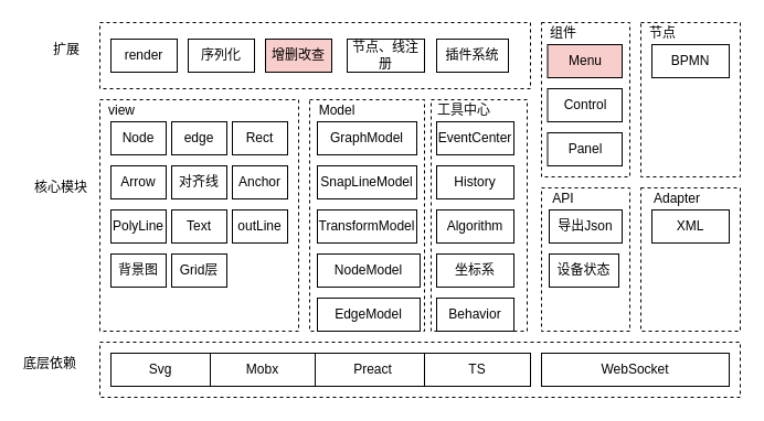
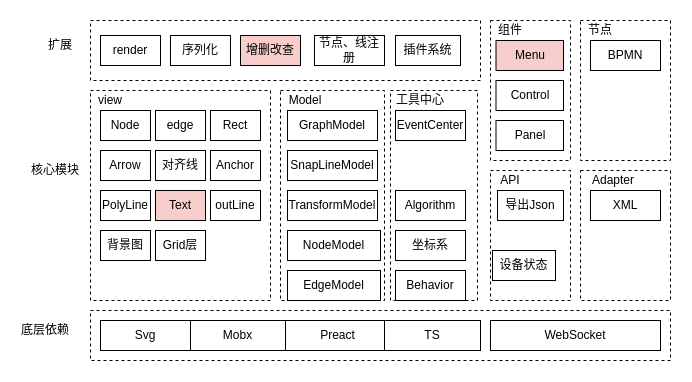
  <mxCell id="0" />
  <mxCell id="1" parent="0" />
  <mxCell id="2" value="" style="rounded=0;whiteSpace=wrap;html=1;dashed=1;" vertex="1" parent="1"><mxGeometry x="90" y="90" width="180" height="210" as="geometry" /></mxCell>
  <mxCell id="3" style="edgeStyle=orthogonalEdgeStyle;rounded=0;orthogonalLoop=1;jettySize=auto;html=1;exitX=0;exitY=0.5;exitDx=0;exitDy=0;" edge="1" parent="1" source="4"><mxGeometry relative="1" as="geometry"><mxPoint x="290" y="195.069" as="targetPoint" /></mxGeometry></mxCell>
  <mxCell id="4" value="" style="rounded=0;whiteSpace=wrap;html=1;dashed=1;" vertex="1" parent="1"><mxGeometry x="280" y="90" width="104" height="210" as="geometry" /></mxCell>
  <mxCell id="5" value="" style="rounded=0;whiteSpace=wrap;html=1;dashed=1;" vertex="1" parent="1"><mxGeometry x="390" y="90" width="87" height="210" as="geometry" /></mxCell>
  <mxCell id="6" value="" style="rounded=0;whiteSpace=wrap;html=1;dashed=1;" vertex="1" parent="1"><mxGeometry x="90" y="20" width="390" height="60" as="geometry" /></mxCell>
  <mxCell id="7" value="" style="rounded=0;whiteSpace=wrap;html=1;dashed=1;" vertex="1" parent="1"><mxGeometry x="90" y="310" width="580" height="50" as="geometry" /></mxCell>
  <mxCell id="8" value="" style="rounded=0;whiteSpace=wrap;html=1;dashed=1;" vertex="1" parent="1"><mxGeometry x="490" y="20" width="80" height="140" as="geometry" /></mxCell>
  <mxCell id="9" value="" style="rounded=0;whiteSpace=wrap;html=1;dashed=1;" vertex="1" parent="1"><mxGeometry x="580" y="20" width="90" height="140" as="geometry" /></mxCell>
  <mxCell id="10" value="" style="rounded=0;whiteSpace=wrap;html=1;dashed=1;" vertex="1" parent="1"><mxGeometry x="490" y="170" width="80" height="130" as="geometry" /></mxCell>
  <mxCell id="11" value="" style="rounded=0;whiteSpace=wrap;html=1;dashed=1;" vertex="1" parent="1"><mxGeometry x="580" y="170" width="90" height="130" as="geometry" /></mxCell>
  <mxCell id="12" value="render" style="rounded=0;whiteSpace=wrap;html=1;" vertex="1" parent="1"><mxGeometry x="100" y="35" width="60" height="30" as="geometry" /></mxCell>
  <mxCell id="13" value="序列化" style="rounded=0;whiteSpace=wrap;html=1;" vertex="1" parent="1"><mxGeometry x="170" y="35" width="60" height="30" as="geometry" /></mxCell>
  <mxCell id="14" value="增删改查" style="rounded=0;whiteSpace=wrap;html=1;fillColor=#f8cecc;" vertex="1" parent="1"><mxGeometry x="240" y="35" width="60" height="30" as="geometry" /></mxCell>
  <mxCell id="15" value="节点、线注册" style="rounded=0;whiteSpace=wrap;html=1;" vertex="1" parent="1"><mxGeometry x="314" y="35" width="70" height="30" as="geometry" /></mxCell>
  <mxCell id="16" value="插件系统" style="rounded=0;whiteSpace=wrap;html=1;" vertex="1" parent="1"><mxGeometry x="395" y="35" width="65" height="30" as="geometry" /></mxCell>
  <mxCell id="17" value="组件" style="text;html=1;strokeColor=none;fillColor=none;align=center;verticalAlign=middle;whiteSpace=wrap;rounded=0;" vertex="1" parent="1"><mxGeometry x="490" y="20" width="40" height="20" as="geometry" /></mxCell>
  <mxCell id="18" value="节点" style="text;html=1;strokeColor=none;fillColor=none;align=center;verticalAlign=middle;whiteSpace=wrap;rounded=0;" vertex="1" parent="1"><mxGeometry x="580" y="20" width="40" height="20" as="geometry" /></mxCell>
  <mxCell id="19" value="API" style="text;html=1;strokeColor=none;fillColor=none;align=center;verticalAlign=middle;whiteSpace=wrap;rounded=0;" vertex="1" parent="1"><mxGeometry x="490" y="170" width="40" height="20" as="geometry" /></mxCell>
  <mxCell id="20" value="Adapter" style="text;html=1;strokeColor=none;fillColor=none;align=center;verticalAlign=middle;whiteSpace=wrap;rounded=0;" vertex="1" parent="1"><mxGeometry x="590" y="170" width="46" height="20" as="geometry" /></mxCell>
  <mxCell id="21" value="Node" style="rounded=0;whiteSpace=wrap;html=1;" vertex="1" parent="1"><mxGeometry x="100" y="110" width="50" height="30" as="geometry" /></mxCell>
  <mxCell id="22" value="edge" style="rounded=0;whiteSpace=wrap;html=1;" vertex="1" parent="1"><mxGeometry x="155" y="110" width="50" height="30" as="geometry" /></mxCell>
  <mxCell id="23" value="view" style="text;html=1;strokeColor=none;fillColor=none;align=center;verticalAlign=middle;whiteSpace=wrap;rounded=0;" vertex="1" parent="1"><mxGeometry x="90" y="90" width="40" height="20" as="geometry" /></mxCell>
  <mxCell id="24" value="Model" style="text;html=1;strokeColor=none;fillColor=none;align=center;verticalAlign=middle;whiteSpace=wrap;rounded=0;" vertex="1" parent="1"><mxGeometry x="285" y="90" width="40" height="20" as="geometry" /></mxCell>
  <mxCell id="25" value="工具中心" style="text;html=1;strokeColor=none;fillColor=none;align=center;verticalAlign=middle;whiteSpace=wrap;rounded=0;" vertex="1" parent="1"><mxGeometry x="395" y="90" width="50" height="20" as="geometry" /></mxCell>
  <mxCell id="26" value="Svg" style="rounded=0;whiteSpace=wrap;html=1;" vertex="1" parent="1"><mxGeometry x="100" y="320" width="90" height="30" as="geometry" /></mxCell>
  <mxCell id="27" value="Mobx" style="rounded=0;whiteSpace=wrap;html=1;" vertex="1" parent="1"><mxGeometry x="190" y="320" width="95" height="30" as="geometry" /></mxCell>
  <mxCell id="28" value="Preact" style="rounded=0;whiteSpace=wrap;html=1;" vertex="1" parent="1"><mxGeometry x="285" y="320" width="105" height="30" as="geometry" /></mxCell>
  <mxCell id="29" value="TS" style="rounded=0;whiteSpace=wrap;html=1;" vertex="1" parent="1"><mxGeometry x="384" y="320" width="96" height="30" as="geometry" /></mxCell>
  <mxCell id="30" value="WebSocket" style="rounded=0;whiteSpace=wrap;html=1;" vertex="1" parent="1"><mxGeometry x="490" y="320" width="170" height="30" as="geometry" /></mxCell>
  <mxCell id="31" value="底层依赖" style="text;html=1;strokeColor=none;fillColor=none;align=center;verticalAlign=middle;whiteSpace=wrap;rounded=0;" vertex="1" parent="1"><mxGeometry x="20" y="320" width="50" height="20" as="geometry" /></mxCell>
  <mxCell id="32" value="核心模块" style="text;html=1;strokeColor=none;fillColor=none;align=center;verticalAlign=middle;whiteSpace=wrap;rounded=0;" vertex="1" parent="1"><mxGeometry y="160" width="50" height="20" as="geometry" x="30" /></mxCell>
  <mxCell id="33" value="扩展" style="text;html=1;strokeColor=none;fillColor=none;align=center;verticalAlign=middle;whiteSpace=wrap;rounded=0;" vertex="1" parent="1"><mxGeometry x="40" y="35" width="40" height="20" as="geometry" /></mxCell>
  <mxCell id="34" value="PolyLine" style="rounded=0;whiteSpace=wrap;html=1;" vertex="1" parent="1"><mxGeometry x="100" y="190" width="50" height="30" as="geometry" /></mxCell>
  <mxCell id="35" value="Arrow" style="rounded=0;whiteSpace=wrap;html=1;" vertex="1" parent="1"><mxGeometry x="100" y="150" width="50" height="30" as="geometry" /></mxCell>
  <mxCell id="36" value="Rect" style="rounded=0;whiteSpace=wrap;html=1;" vertex="1" parent="1"><mxGeometry x="210" y="110" width="50" height="30" as="geometry" /></mxCell>
- <mxCell id="37" value="Text" style="rounded=0;whiteSpace=wrap;html=1;" vertex="1" parent="1"><mxGeometry x="155" y="190" width="50" height="30" as="geometry" /></mxCell>
+ <mxCell id="37" value="Text" style="rounded=0;whiteSpace=wrap;html=1;fillColor=#f8cecc;" vertex="1" parent="1"><mxGeometry x="155" y="190" width="50" height="30" as="geometry" /></mxCell>
  <mxCell id="38" value="EventCenter" style="rounded=0;whiteSpace=wrap;html=1;" vertex="1" parent="1"><mxGeometry x="395" y="110" width="70" height="30" as="geometry" /></mxCell>
  <mxCell id="39" value="GraphModel" style="rounded=0;whiteSpace=wrap;html=1;" vertex="1" parent="1"><mxGeometry x="287" y="110" width="90" height="30" as="geometry" /></mxCell>
- <mxCell id="40" value="History" style="rounded=0;whiteSpace=wrap;html=1;" vertex="1" parent="1"><mxGeometry x="395" y="150" width="70" height="30" as="geometry" /></mxCell>
  <mxCell id="41" value="Algorithm" style="rounded=0;whiteSpace=wrap;html=1;" vertex="1" parent="1"><mxGeometry x="395" y="190" width="70" height="30" as="geometry" /></mxCell>
  <mxCell id="42" value="坐标系" style="rounded=0;whiteSpace=wrap;html=1;" vertex="1" parent="1"><mxGeometry x="395" y="230" width="70" height="30" as="geometry" /></mxCell>
  <mxCell id="43" value="Behavior" style="rounded=0;whiteSpace=wrap;html=1;" vertex="1" parent="1"><mxGeometry x="395" y="270" width="70" height="30" as="geometry" /></mxCell>
  <mxCell id="44" value="Menu" style="rounded=0;whiteSpace=wrap;html=1;fillColor=#f8cecc;" vertex="1" parent="1"><mxGeometry x="495.5" y="40" width="67.5" height="30" as="geometry" /></mxCell>
  <mxCell id="45" value="Control" style="rounded=0;whiteSpace=wrap;html=1;" vertex="1" parent="1"><mxGeometry x="495.5" y="80" width="67.5" height="30" as="geometry" /></mxCell>
  <mxCell id="46" value="Panel" style="rounded=0;whiteSpace=wrap;html=1;" vertex="1" parent="1"><mxGeometry x="495.5" y="120" width="67.5" height="30" as="geometry" /></mxCell>
  <mxCell id="47" value="BPMN" style="rounded=0;whiteSpace=wrap;html=1;" vertex="1" parent="1"><mxGeometry x="590" y="40" width="70" height="30" as="geometry" /></mxCell>
  <mxCell id="48" value="导出Json" style="rounded=0;whiteSpace=wrap;html=1;" vertex="1" parent="1"><mxGeometry x="497" y="190" width="66" height="30" as="geometry" /></mxCell>
  <mxCell id="49" value="XML" style="rounded=0;whiteSpace=wrap;html=1;" vertex="1" parent="1"><mxGeometry x="590" y="190" width="70" height="30" as="geometry" /></mxCell>
  <mxCell id="50" value="背景图" style="rounded=0;whiteSpace=wrap;html=1;" vertex="1" parent="1"><mxGeometry x="100" y="230" width="50" height="30" as="geometry" /></mxCell>
  <mxCell id="51" value="Grid层" style="rounded=0;whiteSpace=wrap;html=1;" vertex="1" parent="1"><mxGeometry x="155" y="230" width="50" height="30" as="geometry" /></mxCell>
  <mxCell id="52" value="对齐线" style="rounded=0;whiteSpace=wrap;html=1;" vertex="1" parent="1"><mxGeometry x="155" y="150" width="50" height="30" as="geometry" /></mxCell>
  <mxCell id="53" value="SnapLineModel" style="rounded=0;whiteSpace=wrap;html=1;" vertex="1" parent="1"><mxGeometry x="287" y="150" width="90" height="30" as="geometry" /></mxCell>
  <mxCell id="54" value="TransformModel" style="rounded=0;whiteSpace=wrap;html=1;" vertex="1" parent="1"><mxGeometry x="287" y="190" width="90" height="30" as="geometry" /></mxCell>
  <mxCell id="55" value="NodeModel" style="rounded=0;whiteSpace=wrap;html=1;" vertex="1" parent="1"><mxGeometry x="287" y="230" width="93" height="30" as="geometry" /></mxCell>
  <mxCell id="56" value="Anchor" style="rounded=0;whiteSpace=wrap;html=1;" vertex="1" parent="1"><mxGeometry x="210" y="150" width="50" height="30" as="geometry" /></mxCell>
  <mxCell id="57" value="outLine" style="rounded=0;whiteSpace=wrap;html=1;" vertex="1" parent="1"><mxGeometry x="210" y="190" width="50" height="30" as="geometry" /></mxCell>
  <mxCell id="58" value="EdgeModel" style="rounded=0;whiteSpace=wrap;html=1;" vertex="1" parent="1"><mxGeometry x="287" y="270" width="93" height="30" as="geometry" /></mxCell>
- <mxCell id="59" value="设备状态" style="rounded=0;whiteSpace=wrap;html=1;" vertex="1" parent="1"><mxGeometry x="497" y="230" width="63" height="30" as="geometry" /></mxCell>
+ <mxCell id="59" value="设备状态" style="rounded=0;whiteSpace=wrap;html=1;" vertex="1" parent="1"><mxGeometry x="492" y="250" width="63" height="30" as="geometry" /></mxCell>
